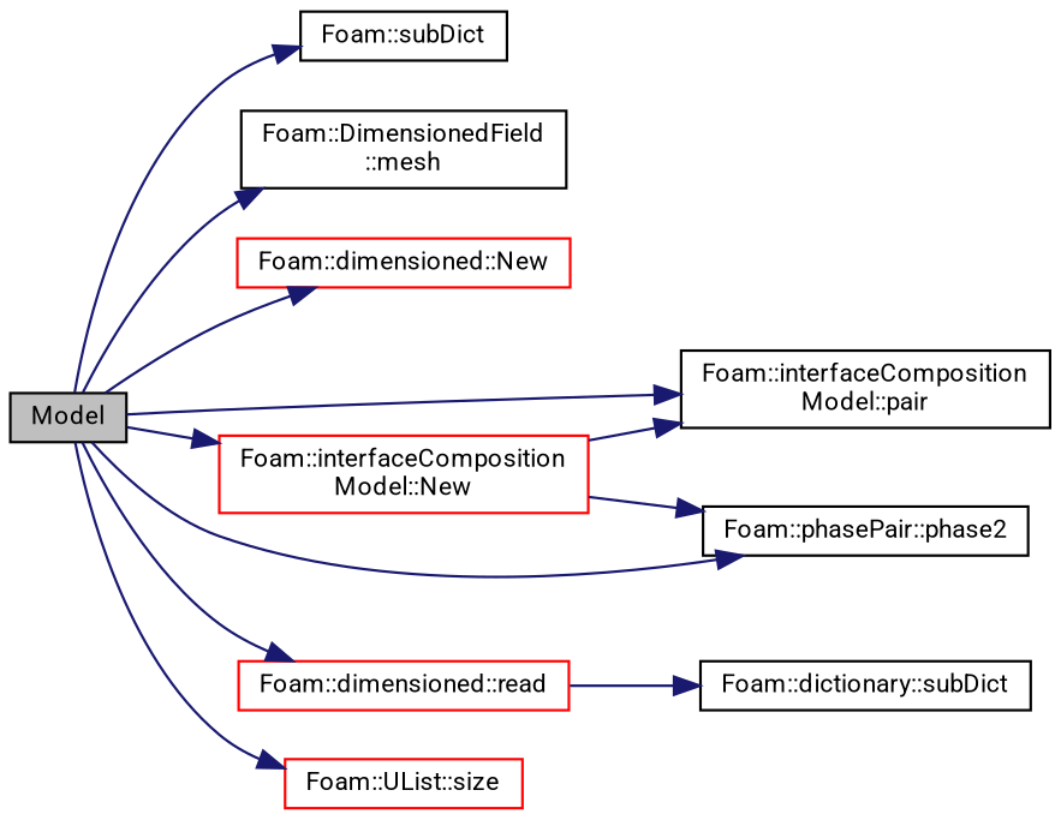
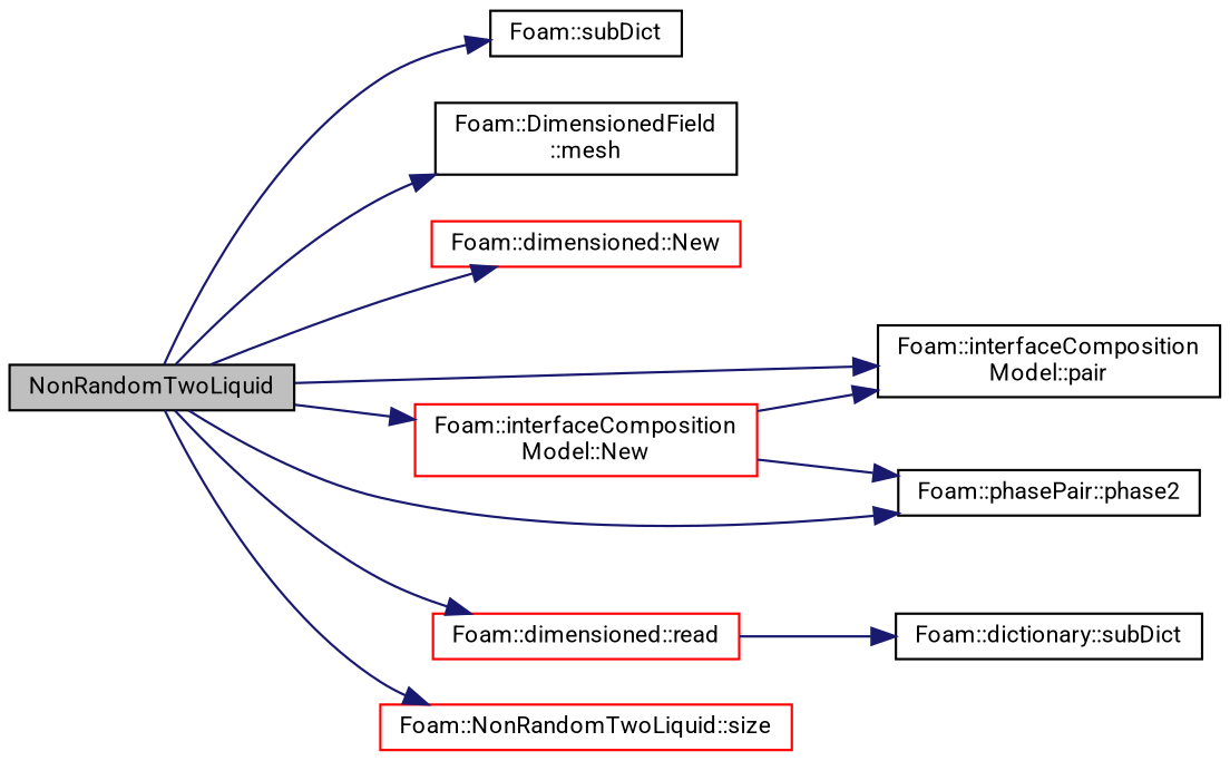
  digraph {
    fontname=Roboto
    rankdir=LR
    node [color=black fontname=Roboto fontsize=10 shape=record]
    edge [color=midnightblue fontname=Roboto fontsize=10 labelfontname=Helvetica labelfontsize=10 style=solid]
-   n1 [fillcolor=grey75 fontcolor=black height=0.2 label=Model style=filled width=0.4]
+   n1 [fillcolor=grey75 fontcolor=black height=0.2 label=NonRandomTwoLiquid style=filled width=0.4]
    n2 [height=0.2 label="Foam::subDict" width=0.4]
    n3 [height=0.2 label="Foam::DimensionedField\l::mesh" width=0.4]
    n4 [color=red height=0.2 label="Foam::dimensioned::New" width=0.4]
    n5 [color=red height=0.2 label="Foam::interfaceComposition\lModel::New" width=0.4]
    n6 [height=0.2 label="Foam::interfaceComposition\lModel::pair" width=0.4]
    n7 [height=0.2 label="Foam::phasePair::phase2" width=0.4]
    n8 [color=red height=0.2 label="Foam::dimensioned::read" width=0.4]
-   n9 [color=red height=0.2 label="Foam::UList::size" width=0.4]
+   n9 [color=red height=0.2 label="Foam::NonRandomTwoLiquid::size" width=0.4]
    n10 [height=0.2 label="Foam::dictionary::subDict" width=0.4]
    n1 -> n2
    n1 -> n3
    n1 -> n4
    n1 -> n5
    n1 -> n6
    n1 -> n7
    n1 -> n8
    n1 -> n9
    n5 -> n6
    n5 -> n7
    n8 -> n10
  }
